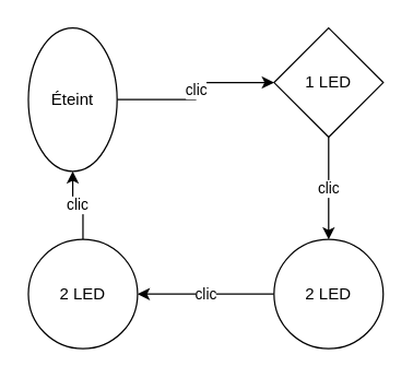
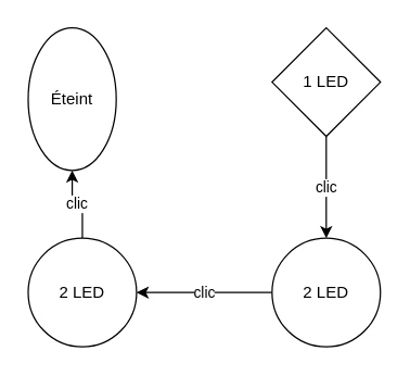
  <mxCell id="0" />
  <mxCell id="1" parent="0" />
- <mxCell id="2" value="clic" style="edgeStyle=orthogonalEdgeStyle;rounded=0;orthogonalLoop=1;jettySize=auto;html=1;" edge="1" parent="1" source="3" target="5"><mxGeometry relative="1" as="geometry" /></mxCell>
  <mxCell id="3" value="Éteint" style="ellipse;whiteSpace=wrap;html=1;aspect=fixed;" vertex="1" parent="1"><mxGeometry x="20" y="20" width="65" height="105" as="geometry" /></mxCell>
  <mxCell id="4" value="clic" style="edgeStyle=orthogonalEdgeStyle;rounded=0;orthogonalLoop=1;jettySize=auto;html=1;" edge="1" parent="1" source="5" target="7"><mxGeometry relative="1" as="geometry" /></mxCell>
  <mxCell id="5" value="1 LED" style="rhombus;whiteSpace=wrap;html=1;aspect=fixed;" vertex="1" parent="1"><mxGeometry x="200" y="20" width="80" height="80" as="geometry" /></mxCell>
  <mxCell id="6" value="clic" style="edgeStyle=orthogonalEdgeStyle;rounded=0;orthogonalLoop=1;jettySize=auto;html=1;" edge="1" parent="1" source="7" target="9"><mxGeometry relative="1" as="geometry" /></mxCell>
  <mxCell id="7" value="2 LED" style="ellipse;whiteSpace=wrap;html=1;aspect=fixed;" vertex="1" parent="1"><mxGeometry x="200" y="175" width="80" height="80" as="geometry" /></mxCell>
  <mxCell id="8" value="clic" style="edgeStyle=orthogonalEdgeStyle;rounded=0;orthogonalLoop=1;jettySize=auto;html=1;" edge="1" parent="1" source="9" target="3"><mxGeometry relative="1" as="geometry" /></mxCell>
  <mxCell id="9" value="2 LED" style="ellipse;whiteSpace=wrap;html=1;aspect=fixed;" vertex="1" parent="1"><mxGeometry x="20" y="175" width="80" height="80" as="geometry" /></mxCell>
